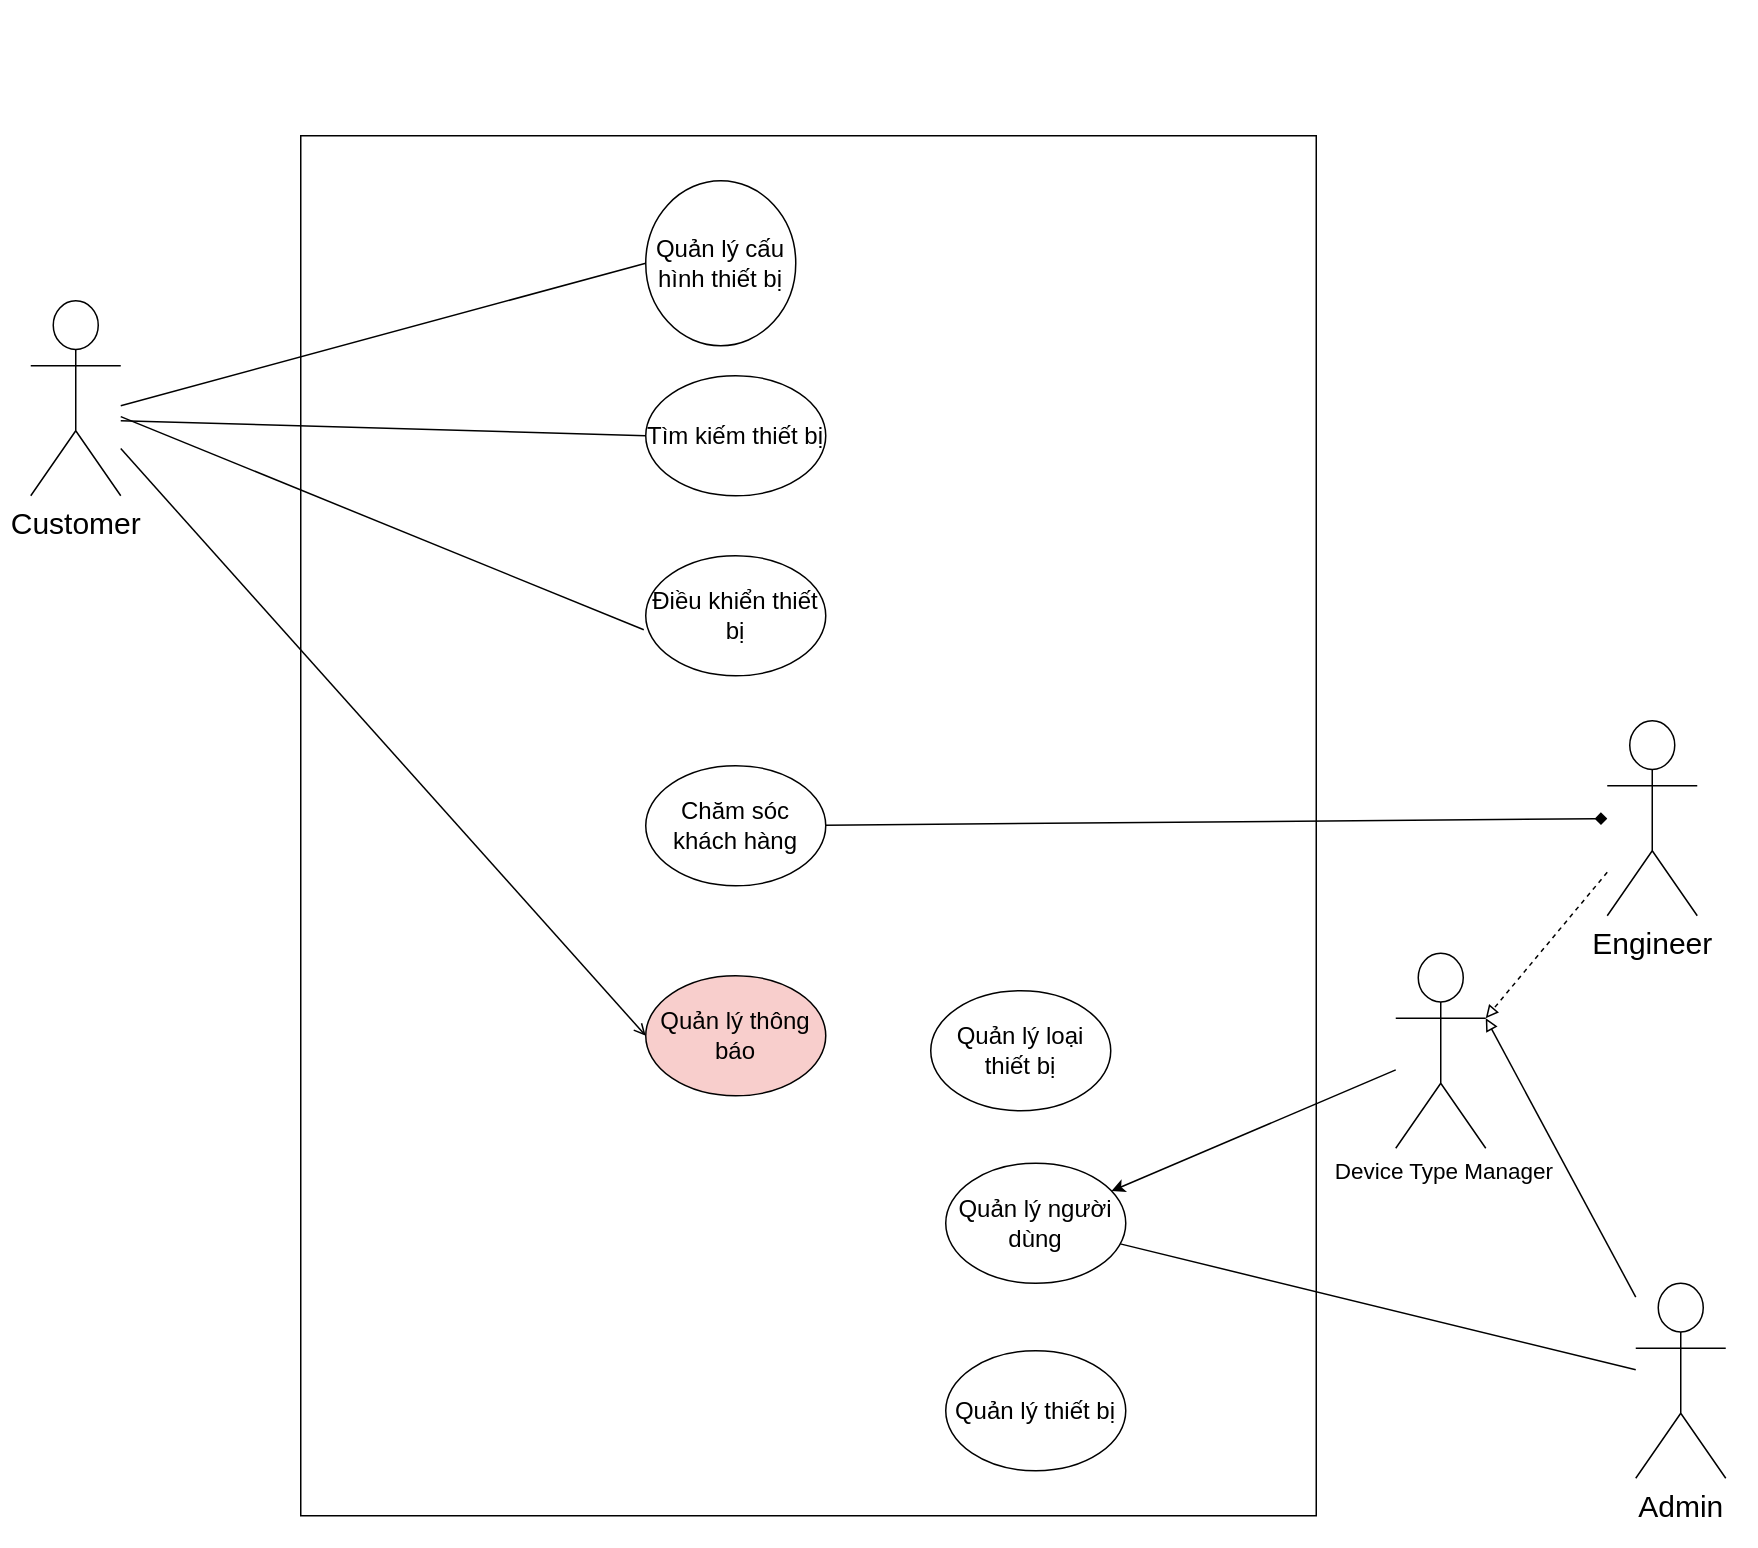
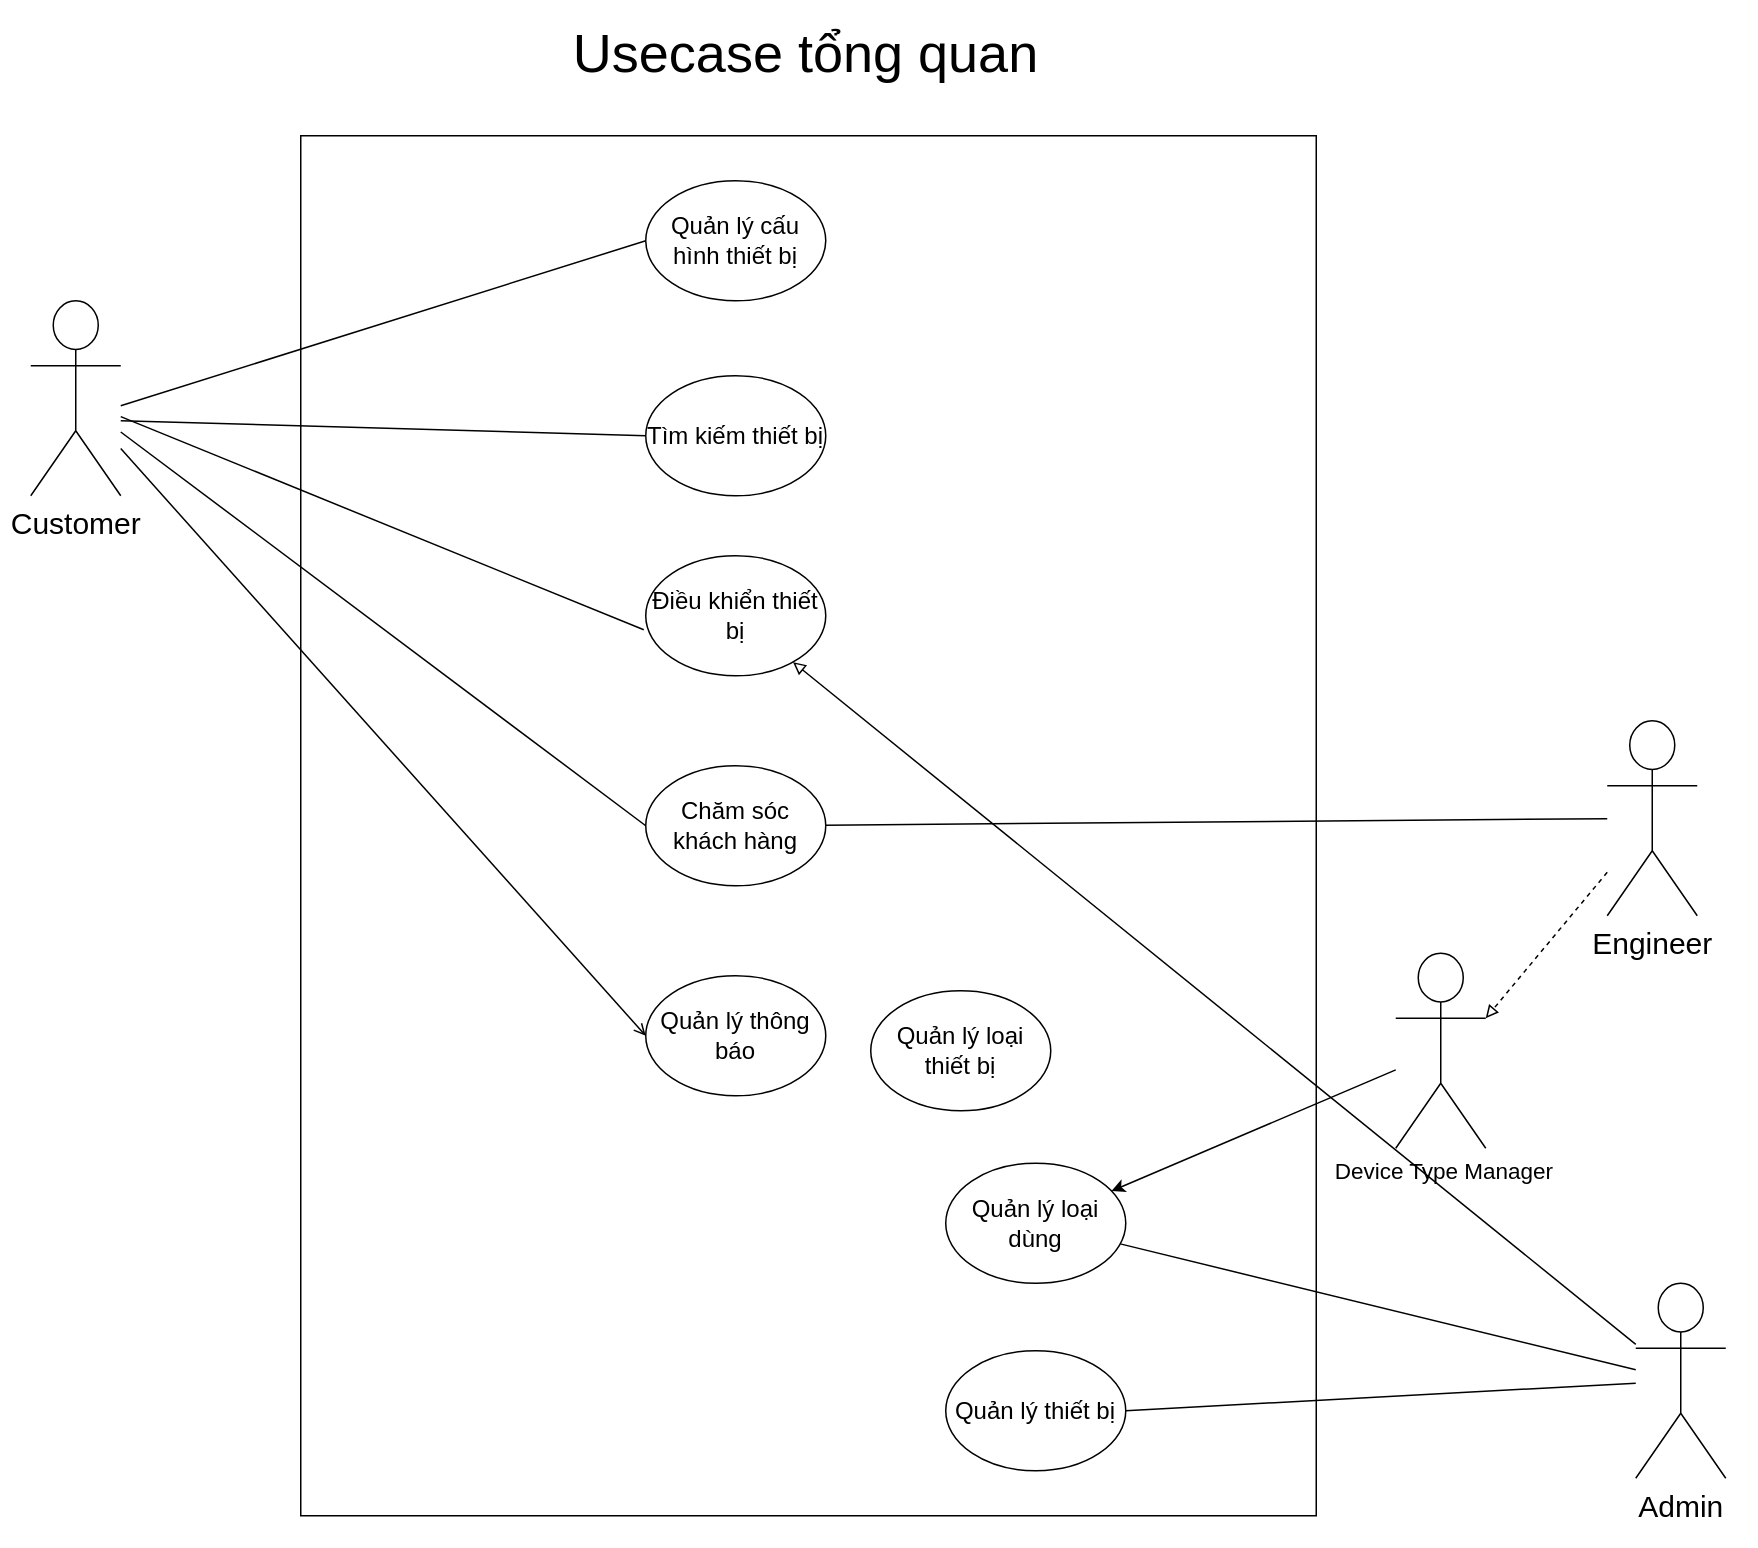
  <mxCell id="0" />
  <mxCell id="1" parent="0" />
  <mxCell id="2" value="" style="rounded=0;whiteSpace=wrap;html=1;fillColor=none;" parent="1" vertex="1"><mxGeometry x="200" y="90" width="677" height="920" as="geometry" /></mxCell>
  <mxCell id="3" style="rounded=0;orthogonalLoop=1;jettySize=auto;html=1;endArrow=none;startFill=0;" parent="1" source="5" target="9" edge="1"><mxGeometry relative="1" as="geometry" /></mxCell>
+ <mxCell id="4" style="rounded=0;orthogonalLoop=1;jettySize=auto;html=1;entryX=1;entryY=0.5;entryDx=0;entryDy=0;endArrow=none;startFill=0;" edge="1" parent="1" source="5" target="27"><mxGeometry relative="1" as="geometry" /></mxCell>
  <mxCell id="5" value="&lt;font style=&quot;font-size: 20px;&quot;&gt;Admin&lt;/font&gt;" style="shape=umlActor;verticalLabelPosition=bottom;verticalAlign=top;html=1;outlineConnect=0;" parent="1" vertex="1"><mxGeometry x="1090" y="855" width="60" height="130" as="geometry" /></mxCell>
+ <mxCell id="6" value="&lt;font style=&quot;font-size: 36px;&quot;&gt;Usecase tổng quan&lt;/font&gt;" style="text;html=1;align=center;verticalAlign=middle;whiteSpace=wrap;rounded=0;" parent="1" vertex="1"><mxGeometry x="197" y="20" width="680" height="30" as="geometry" /></mxCell>
  <mxCell id="7" style="edgeStyle=orthogonalEdgeStyle;rounded=0;orthogonalLoop=1;jettySize=auto;html=1;exitX=0.5;exitY=1;exitDx=0;exitDy=0;" parent="1" edge="1"><mxGeometry relative="1" as="geometry"><mxPoint x="320" y="940" as="sourcePoint" /><mxPoint x="320" y="940" as="targetPoint" /></mxGeometry></mxCell>
- <mxCell id="8" value="&lt;font style=&quot;font-size: 16px;&quot;&gt;Quản lý cấu hình thiết bị&lt;/font&gt;" style="ellipse;whiteSpace=wrap;html=1;" parent="1" vertex="1"><mxGeometry x="430" y="120" width="100" height="110" as="geometry" /></mxCell>
- <mxCell id="9" value="&lt;font style=&quot;font-size: 16px;&quot;&gt;Quản lý người dùng&lt;/font&gt;" style="ellipse;whiteSpace=wrap;html=1;" parent="1" vertex="1"><mxGeometry x="630" y="775" width="120" height="80" as="geometry" /></mxCell>
+ <mxCell id="8" value="&lt;font style=&quot;font-size: 16px;&quot;&gt;Quản lý cấu hình thiết bị&lt;/font&gt;" style="ellipse;whiteSpace=wrap;html=1;" parent="1" vertex="1"><mxGeometry x="430" y="120" width="120" height="80" as="geometry" /></mxCell>
+ <mxCell id="9" value="&lt;font style=&quot;font-size: 16px;&quot;&gt;Quản lý loại dùng&lt;/font&gt;" style="ellipse;whiteSpace=wrap;html=1;" parent="1" vertex="1"><mxGeometry x="630" y="775" width="120" height="80" as="geometry" /></mxCell>
  <mxCell id="10" value="&lt;font style=&quot;font-size: 16px;&quot;&gt;Điều khiển thiết bị&lt;/font&gt;" style="ellipse;whiteSpace=wrap;html=1;" parent="1" vertex="1"><mxGeometry x="430" y="370" width="120" height="80" as="geometry" /></mxCell>
  <mxCell id="11" value="&lt;font style=&quot;font-size: 16px;&quot;&gt;Tìm kiếm thiết bị&lt;/font&gt;" style="ellipse;whiteSpace=wrap;html=1;" parent="1" vertex="1"><mxGeometry x="430" y="250" width="120" height="80" as="geometry" /></mxCell>
- <mxCell id="12" style="rounded=0;orthogonalLoop=1;jettySize=auto;html=1;endArrow=diamond;startFill=0;" parent="1" source="13" target="18" edge="1"><mxGeometry relative="1" as="geometry" /></mxCell>
+ <mxCell id="12" style="rounded=0;orthogonalLoop=1;jettySize=auto;html=1;endArrow=none;startFill=0;" parent="1" source="13" target="18" edge="1"><mxGeometry relative="1" as="geometry" /></mxCell>
  <mxCell id="13" value="&lt;font style=&quot;font-size: 16px;&quot;&gt;Chăm sóc khách hàng&lt;/font&gt;" style="ellipse;whiteSpace=wrap;html=1;" parent="1" vertex="1"><mxGeometry x="430" y="510" width="120" height="80" as="geometry" /></mxCell>
+ <mxCell id="14" style="rounded=0;orthogonalLoop=1;jettySize=auto;html=1;entryX=0;entryY=0.5;entryDx=0;entryDy=0;endArrow=none;startFill=0;" parent="1" source="16" target="13" edge="1"><mxGeometry relative="1" as="geometry" /></mxCell>
  <mxCell id="15" style="rounded=0;orthogonalLoop=1;jettySize=auto;html=1;entryX=0;entryY=0.5;entryDx=0;entryDy=0;endArrow=open;" parent="1" source="16" target="20" edge="1"><mxGeometry relative="1" as="geometry" /></mxCell>
  <mxCell id="16" value="&lt;span style=&quot;font-size: 20px;&quot;&gt;Customer&lt;/span&gt;" style="shape=umlActor;verticalLabelPosition=bottom;verticalAlign=top;html=1;outlineConnect=0;" parent="1" vertex="1"><mxGeometry x="20" y="200" width="60" height="130" as="geometry" /></mxCell>
  <mxCell id="17" style="rounded=0;orthogonalLoop=1;jettySize=auto;html=1;" parent="1" source="24" target="9" edge="1"><mxGeometry relative="1" as="geometry" /></mxCell>
  <mxCell id="18" value="&lt;font style=&quot;font-size: 20px;&quot;&gt;Engineer&lt;/font&gt;" style="shape=umlActor;verticalLabelPosition=bottom;verticalAlign=top;html=1;outlineConnect=0;" parent="1" vertex="1"><mxGeometry x="1071" y="480" width="60" height="130" as="geometry" /></mxCell>
  <mxCell id="19" style="rounded=0;orthogonalLoop=1;jettySize=auto;html=1;entryX=-0.011;entryY=0.617;entryDx=0;entryDy=0;entryPerimeter=0;endArrow=none;startFill=0;" parent="1" source="16" target="10" edge="1"><mxGeometry relative="1" as="geometry" /></mxCell>
- <mxCell id="20" value="&lt;font style=&quot;font-size: 16px;&quot;&gt;Quản lý thông báo&lt;/font&gt;" style="ellipse;whiteSpace=wrap;html=1;fillColor=#f8cecc;" parent="1" vertex="1"><mxGeometry x="430" y="650" width="120" height="80" as="geometry" /></mxCell>
- <mxCell id="21" value="&lt;font style=&quot;font-size: 16px;&quot;&gt;Quản lý loại thiết bị&lt;/font&gt;" style="ellipse;whiteSpace=wrap;html=1;" parent="1" vertex="1"><mxGeometry x="620" y="660" width="120" height="80" as="geometry" /></mxCell>
+ <mxCell id="20" value="&lt;font style=&quot;font-size: 16px;&quot;&gt;Quản lý thông báo&lt;/font&gt;" style="ellipse;whiteSpace=wrap;html=1;" parent="1" vertex="1"><mxGeometry x="430" y="650" width="120" height="80" as="geometry" /></mxCell>
+ <mxCell id="21" value="&lt;font style=&quot;font-size: 16px;&quot;&gt;Quản lý loại thiết bị&lt;/font&gt;" style="ellipse;whiteSpace=wrap;html=1;" parent="1" vertex="1"><mxGeometry x="580" y="660" width="120" height="80" as="geometry" /></mxCell>
  <mxCell id="22" value="" style="endArrow=none;html=1;rounded=0;entryX=0;entryY=0.5;entryDx=0;entryDy=0;" parent="1" target="11" edge="1"><mxGeometry width="50" height="50" relative="1" as="geometry"><mxPoint x="80" y="280" as="sourcePoint" /><mxPoint x="420" y="400" as="targetPoint" /></mxGeometry></mxCell>
  <mxCell id="23" value="" style="endArrow=none;html=1;rounded=0;entryX=0;entryY=0.5;entryDx=0;entryDy=0;" parent="1" target="8" edge="1"><mxGeometry width="50" height="50" relative="1" as="geometry"><mxPoint x="80" y="270" as="sourcePoint" /><mxPoint x="710" y="510" as="targetPoint" /></mxGeometry></mxCell>
  <mxCell id="24" value="&lt;font style=&quot;font-size: 15px;&quot;&gt;&amp;nbsp;Device Type Manager&lt;/font&gt;" style="shape=umlActor;verticalLabelPosition=bottom;verticalAlign=top;html=1;outlineConnect=0;" parent="1" vertex="1"><mxGeometry x="930" y="635" width="60" height="130" as="geometry" /></mxCell>
  <mxCell id="25" style="rounded=0;orthogonalLoop=1;jettySize=auto;html=1;entryX=1;entryY=0.333;entryDx=0;entryDy=0;entryPerimeter=0;endArrow=block;endFill=0;dashed=1;" parent="1" source="18" target="24" edge="1"><mxGeometry relative="1" as="geometry" /></mxCell>
- <mxCell id="26" style="rounded=0;orthogonalLoop=1;jettySize=auto;html=1;entryX=1;entryY=0.333;entryDx=0;entryDy=0;entryPerimeter=0;endArrow=block;endFill=0;" parent="1" source="5" target="24" edge="1"><mxGeometry relative="1" as="geometry" /></mxCell>
+ <mxCell id="26" style="rounded=0;orthogonalLoop=1;jettySize=auto;html=1;endArrow=block;endFill=0;" parent="1" source="5" target="10" edge="1"><mxGeometry relative="1" as="geometry" /></mxCell>
  <mxCell id="27" value="&lt;font style=&quot;font-size: 16px;&quot;&gt;Quản lý thiết bị&lt;/font&gt;" style="ellipse;whiteSpace=wrap;html=1;" vertex="1" parent="1"><mxGeometry x="630" y="900" width="120" height="80" as="geometry" /></mxCell>
